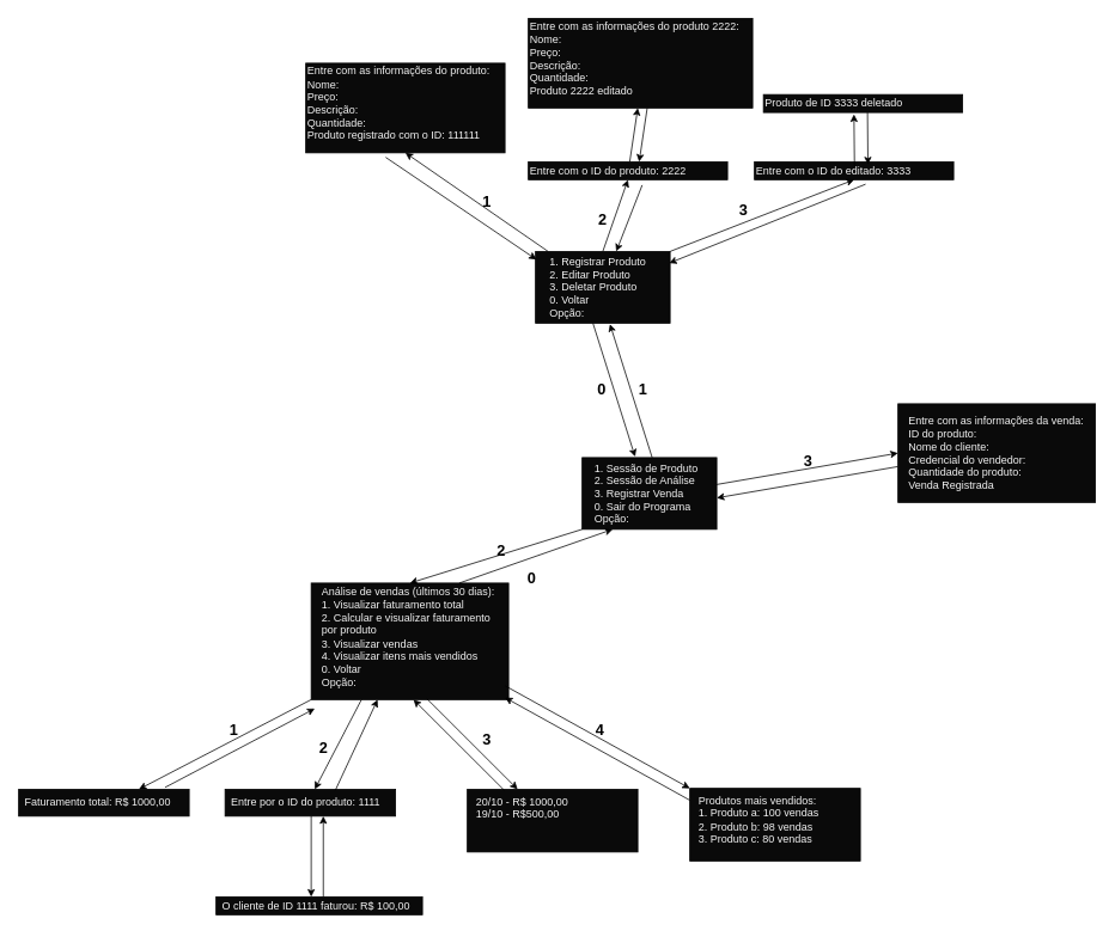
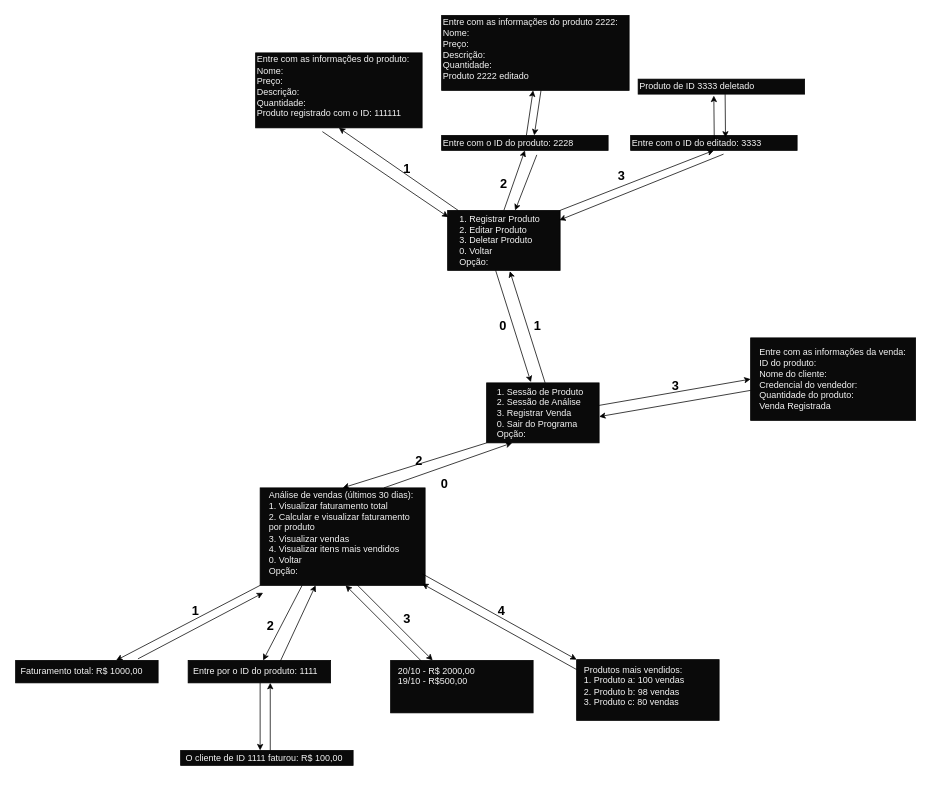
  <mxCell id="0" />
  <mxCell id="1" parent="0" />
  <mxCell id="2" value="" style="rounded=0;whiteSpace=wrap;html=1;fillColor=#0A0A0A;" parent="1" vertex="1"><mxGeometry x="648" y="510" width="150" height="80" as="geometry" /></mxCell>
  <mxCell id="3" value="1. Sessão de Produto&lt;div&gt;2. Sessão de Análise&lt;/div&gt;&lt;div&gt;3. Registrar Venda&lt;/div&gt;&lt;div&gt;0. Sair do Programa&lt;/div&gt;&lt;div&gt;Opção:&amp;nbsp;&lt;/div&gt;" style="text;html=1;align=left;verticalAlign=middle;whiteSpace=wrap;rounded=0;fontColor=#F5F5F5;" parent="1" vertex="1"><mxGeometry x="660" y="535" width="150" height="30" as="geometry" /></mxCell>
  <mxCell id="4" value="" style="endArrow=classic;html=1;rounded=0;entryX=0.553;entryY=1.013;entryDx=0;entryDy=0;entryPerimeter=0;" parent="1" target="6" edge="1"><mxGeometry width="50" height="50" relative="1" as="geometry"><mxPoint x="726" y="510" as="sourcePoint" /><mxPoint x="680" y="370" as="targetPoint" /></mxGeometry></mxCell>
  <mxCell id="5" value="&lt;b&gt;&lt;font style=&quot;font-size: 17px;&quot;&gt;1&lt;/font&gt;&lt;/b&gt;" style="text;html=1;align=center;verticalAlign=middle;whiteSpace=wrap;rounded=0;" parent="1" vertex="1"><mxGeometry x="686" y="420" width="60" height="30" as="geometry" /></mxCell>
  <mxCell id="6" value="" style="rounded=0;whiteSpace=wrap;html=1;fillColor=#0A0A0A;" parent="1" vertex="1"><mxGeometry x="596" y="280" width="150" height="80" as="geometry" /></mxCell>
  <mxCell id="7" value="1. Registrar Produto&lt;div&gt;2. Editar Produto&lt;/div&gt;&lt;div&gt;3. Deletar Produto&lt;/div&gt;&lt;div&gt;0. Voltar&lt;/div&gt;&lt;div&gt;Opção:&amp;nbsp;&lt;/div&gt;" style="text;html=1;align=left;verticalAlign=middle;whiteSpace=wrap;rounded=0;fontColor=#F5F5F5;" parent="1" vertex="1"><mxGeometry x="610" y="305" width="150" height="30" as="geometry" /></mxCell>
  <mxCell id="8" value="" style="endArrow=classic;html=1;rounded=0;entryX=0.5;entryY=1;entryDx=0;entryDy=0;" parent="1" target="10" edge="1"><mxGeometry width="50" height="50" relative="1" as="geometry"><mxPoint x="610" y="280" as="sourcePoint" /><mxPoint x="580" y="180" as="targetPoint" /></mxGeometry></mxCell>
  <mxCell id="9" value="&lt;b&gt;&lt;font style=&quot;font-size: 17px;&quot;&gt;1&lt;/font&gt;&lt;/b&gt;" style="text;html=1;align=center;verticalAlign=middle;whiteSpace=wrap;rounded=0;" parent="1" vertex="1"><mxGeometry x="512" y="210" width="60" height="30" as="geometry" /></mxCell>
  <mxCell id="10" value="" style="rounded=0;whiteSpace=wrap;html=1;fillColor=#0A0A0A;" parent="1" vertex="1"><mxGeometry x="340" y="70" width="222" height="100" as="geometry" /></mxCell>
  <mxCell id="11" value="Entre com as informações do produto:&lt;div&gt;Nome:&lt;/div&gt;&lt;div&gt;Preço:&lt;/div&gt;&lt;div&gt;Descrição:&lt;/div&gt;&lt;div&gt;Quantidade:&lt;/div&gt;&lt;div&gt;Produto registrado com o ID: 111111&lt;/div&gt;" style="text;html=1;align=left;verticalAlign=middle;whiteSpace=wrap;rounded=0;fontColor=#F5F5F5;" parent="1" vertex="1"><mxGeometry x="340" y="100" width="232" height="30" as="geometry" /></mxCell>
  <mxCell id="12" value="&lt;b&gt;&lt;font style=&quot;font-size: 17px;&quot;&gt;2&lt;/font&gt;&lt;/b&gt;" style="text;html=1;align=center;verticalAlign=middle;whiteSpace=wrap;rounded=0;" parent="1" vertex="1"><mxGeometry x="641" y="230" width="60" height="30" as="geometry" /></mxCell>
  <mxCell id="13" value="" style="rounded=0;whiteSpace=wrap;html=1;fillColor=#0A0A0A;" parent="1" vertex="1"><mxGeometry x="588" y="180" width="222" height="20" as="geometry" /></mxCell>
- <mxCell id="14" value="Entre com o ID do produto: 2222" style="text;html=1;align=left;verticalAlign=middle;whiteSpace=wrap;rounded=0;fontColor=#F5F5F5;" parent="1" vertex="1"><mxGeometry x="588" y="175" width="232" height="30" as="geometry" /></mxCell>
+ <mxCell id="14" value="Entre com o ID do produto: 2228" style="text;html=1;align=left;verticalAlign=middle;whiteSpace=wrap;rounded=0;fontColor=#F5F5F5;" parent="1" vertex="1"><mxGeometry x="588" y="175" width="232" height="30" as="geometry" /></mxCell>
  <mxCell id="15" value="" style="endArrow=classic;html=1;rounded=0;entryX=0.5;entryY=1;entryDx=0;entryDy=0;exitX=0.5;exitY=0;exitDx=0;exitDy=0;" parent="1" source="6" target="13" edge="1"><mxGeometry width="50" height="50" relative="1" as="geometry"><mxPoint x="620" y="290" as="sourcePoint" /><mxPoint x="461" y="180" as="targetPoint" /></mxGeometry></mxCell>
  <mxCell id="16" value="" style="endArrow=classic;html=1;rounded=0;exitX=0.5;exitY=0;exitDx=0;exitDy=0;" parent="1" edge="1"><mxGeometry width="50" height="50" relative="1" as="geometry"><mxPoint x="701" y="180" as="sourcePoint" /><mxPoint x="710" y="120" as="targetPoint" /></mxGeometry></mxCell>
  <mxCell id="17" value="" style="rounded=0;whiteSpace=wrap;html=1;fillColor=#0A0A0A;" parent="1" vertex="1"><mxGeometry x="588" y="20" width="250" height="100" as="geometry" /></mxCell>
  <mxCell id="18" value="Entre com as informações do produto 2222:&lt;div&gt;Nome:&lt;/div&gt;&lt;div&gt;Preço:&lt;/div&gt;&lt;div&gt;Descrição:&lt;/div&gt;&lt;div&gt;Quantidade:&lt;/div&gt;&lt;div&gt;Produto 2222 editado&lt;/div&gt;" style="text;html=1;align=left;verticalAlign=middle;whiteSpace=wrap;rounded=0;fontColor=#F5F5F5;" parent="1" vertex="1"><mxGeometry x="588" y="50" width="250" height="30" as="geometry" /></mxCell>
  <mxCell id="19" value="&lt;b&gt;&lt;font style=&quot;font-size: 17px;&quot;&gt;3&lt;/font&gt;&lt;/b&gt;" style="text;html=1;align=center;verticalAlign=middle;whiteSpace=wrap;rounded=0;" parent="1" vertex="1"><mxGeometry x="798" y="220" width="60" height="30" as="geometry" /></mxCell>
  <mxCell id="20" value="" style="rounded=0;whiteSpace=wrap;html=1;fillColor=#0A0A0A;" parent="1" vertex="1"><mxGeometry x="840" y="180" width="222" height="20" as="geometry" /></mxCell>
  <mxCell id="21" value="Entre com o ID do editado: 3333" style="text;html=1;align=left;verticalAlign=middle;whiteSpace=wrap;rounded=0;fontColor=#F5F5F5;" parent="1" vertex="1"><mxGeometry x="840" y="175" width="232" height="30" as="geometry" /></mxCell>
  <mxCell id="22" value="" style="endArrow=classic;html=1;rounded=0;entryX=0.5;entryY=1;entryDx=0;entryDy=0;exitX=1;exitY=0;exitDx=0;exitDy=0;" parent="1" source="6" target="20" edge="1"><mxGeometry width="50" height="50" relative="1" as="geometry"><mxPoint x="923" y="280" as="sourcePoint" /><mxPoint x="713" y="180" as="targetPoint" /></mxGeometry></mxCell>
  <mxCell id="23" value="" style="rounded=0;whiteSpace=wrap;html=1;fillColor=#0A0A0A;" parent="1" vertex="1"><mxGeometry x="850" y="105" width="222" height="20" as="geometry" /></mxCell>
  <mxCell id="24" value="Produto de ID 3333 deletado" style="text;html=1;align=left;verticalAlign=middle;whiteSpace=wrap;rounded=0;fontColor=#F5F5F5;" parent="1" vertex="1"><mxGeometry x="850" y="100" width="232" height="30" as="geometry" /></mxCell>
  <mxCell id="25" value="" style="endArrow=classic;html=1;rounded=0;exitX=0.5;exitY=0;exitDx=0;exitDy=0;entryX=0.435;entryY=0.9;entryDx=0;entryDy=0;entryPerimeter=0;" parent="1" target="24" edge="1"><mxGeometry width="50" height="50" relative="1" as="geometry"><mxPoint x="951.5" y="185" as="sourcePoint" /><mxPoint x="960.5" y="125" as="targetPoint" /></mxGeometry></mxCell>
  <mxCell id="26" value="" style="rounded=0;whiteSpace=wrap;html=1;fillColor=#0A0A0A;" parent="1" vertex="1"><mxGeometry x="346" y="650" width="220" height="130" as="geometry" /></mxCell>
  <mxCell id="27" value="" style="endArrow=classic;html=1;rounded=0;entryX=0.5;entryY=0;entryDx=0;entryDy=0;exitX=0;exitY=1;exitDx=0;exitDy=0;" parent="1" source="2" target="26" edge="1"><mxGeometry width="50" height="50" relative="1" as="geometry"><mxPoint x="736" y="520" as="sourcePoint" /><mxPoint x="686" y="360" as="targetPoint" /></mxGeometry></mxCell>
  <mxCell id="28" value="&lt;div&gt;Análise de vendas (últimos 30 dias):&lt;/div&gt;1. Visualizar faturamento total&lt;div&gt;2. Calcular e visualizar faturamento por produto&lt;/div&gt;&lt;div&gt;3. Visualizar vendas&lt;/div&gt;&lt;div&gt;4. V&lt;span style=&quot;background-color: initial;&quot;&gt;isualizar itens mais vendidos&lt;/span&gt;&lt;/div&gt;&lt;div&gt;&lt;span style=&quot;background-color: initial;&quot;&gt;0. Voltar&lt;/span&gt;&lt;/div&gt;&lt;div&gt;&lt;span style=&quot;background-color: initial;&quot;&gt;Opção:&amp;nbsp;&lt;/span&gt;&lt;br&gt;&lt;/div&gt;" style="text;html=1;align=left;verticalAlign=middle;whiteSpace=wrap;rounded=0;fontColor=#F5F5F5;" parent="1" vertex="1"><mxGeometry x="356" y="650" width="204" height="120" as="geometry" /></mxCell>
  <mxCell id="29" style="edgeStyle=orthogonalEdgeStyle;rounded=0;orthogonalLoop=1;jettySize=auto;html=1;exitX=0.5;exitY=1;exitDx=0;exitDy=0;" parent="1" source="28" target="28" edge="1"><mxGeometry relative="1" as="geometry" /></mxCell>
  <mxCell id="30" value="&lt;b&gt;&lt;font style=&quot;font-size: 17px;&quot;&gt;2&lt;/font&gt;&lt;/b&gt;" style="text;html=1;align=center;verticalAlign=middle;whiteSpace=wrap;rounded=0;" parent="1" vertex="1"><mxGeometry x="528" y="600" width="60" height="30" as="geometry" /></mxCell>
  <mxCell id="31" value="" style="endArrow=classic;html=1;rounded=0;entryX=0.5;entryY=0;entryDx=0;entryDy=0;exitX=0;exitY=1;exitDx=0;exitDy=0;" parent="1" edge="1"><mxGeometry width="50" height="50" relative="1" as="geometry"><mxPoint x="346" y="780" as="sourcePoint" /><mxPoint x="154" y="880" as="targetPoint" /></mxGeometry></mxCell>
  <mxCell id="32" value="&lt;b&gt;&lt;font style=&quot;font-size: 17px;&quot;&gt;1&lt;/font&gt;&lt;/b&gt;" style="text;html=1;align=center;verticalAlign=middle;whiteSpace=wrap;rounded=0;" parent="1" vertex="1"><mxGeometry x="230" y="800" width="60" height="30" as="geometry" /></mxCell>
  <mxCell id="33" value="" style="rounded=0;whiteSpace=wrap;html=1;fillColor=#0A0A0A;" parent="1" vertex="1"><mxGeometry x="20" y="880" width="190" height="30" as="geometry" /></mxCell>
  <mxCell id="34" value="&lt;div&gt;Faturamento total: R$ 1000,00&lt;/div&gt;" style="text;html=1;align=left;verticalAlign=middle;whiteSpace=wrap;rounded=0;fontColor=#F5F5F5;" parent="1" vertex="1"><mxGeometry x="25" y="880" width="190" height="30" as="geometry" /></mxCell>
  <mxCell id="35" style="edgeStyle=orthogonalEdgeStyle;rounded=0;orthogonalLoop=1;jettySize=auto;html=1;exitX=0.5;exitY=1;exitDx=0;exitDy=0;" parent="1" source="34" target="34" edge="1"><mxGeometry relative="1" as="geometry" /></mxCell>
  <mxCell id="36" value="&lt;b&gt;&lt;font style=&quot;font-size: 17px;&quot;&gt;2&lt;/font&gt;&lt;/b&gt;" style="text;html=1;align=center;verticalAlign=middle;whiteSpace=wrap;rounded=0;" parent="1" vertex="1"><mxGeometry x="330" y="820" width="60" height="30" as="geometry" /></mxCell>
  <mxCell id="37" value="" style="rounded=0;whiteSpace=wrap;html=1;fillColor=#0A0A0A;" parent="1" vertex="1"><mxGeometry x="250" y="880" width="190" height="30" as="geometry" /></mxCell>
  <mxCell id="38" value="&lt;div&gt;Entre por o ID do produto: 1111&lt;/div&gt;" style="text;html=1;align=left;verticalAlign=middle;whiteSpace=wrap;rounded=0;fontColor=#F5F5F5;" parent="1" vertex="1"><mxGeometry x="255" y="880" width="190" height="30" as="geometry" /></mxCell>
  <mxCell id="39" style="edgeStyle=orthogonalEdgeStyle;rounded=0;orthogonalLoop=1;jettySize=auto;html=1;exitX=0.5;exitY=1;exitDx=0;exitDy=0;" parent="1" source="38" target="38" edge="1"><mxGeometry relative="1" as="geometry" /></mxCell>
  <mxCell id="40" value="" style="endArrow=classic;html=1;rounded=0;entryX=0.5;entryY=0;entryDx=0;entryDy=0;exitX=0;exitY=1;exitDx=0;exitDy=0;" parent="1" target="38" edge="1"><mxGeometry width="50" height="50" relative="1" as="geometry"><mxPoint x="402" y="780" as="sourcePoint" /><mxPoint x="210" y="880" as="targetPoint" /></mxGeometry></mxCell>
  <mxCell id="41" value="" style="endArrow=classic;html=1;rounded=0;exitX=0;exitY=1;exitDx=0;exitDy=0;" parent="1" edge="1"><mxGeometry width="50" height="50" relative="1" as="geometry"><mxPoint x="346" y="910" as="sourcePoint" /><mxPoint x="346" y="1000" as="targetPoint" /></mxGeometry></mxCell>
  <mxCell id="42" value="" style="rounded=0;whiteSpace=wrap;html=1;fillColor=#0A0A0A;" parent="1" vertex="1"><mxGeometry x="240" y="1000" width="230" height="20" as="geometry" /></mxCell>
  <mxCell id="43" value="&lt;div&gt;O cliente de ID 1111 faturou: R$ 100,00&lt;/div&gt;" style="text;html=1;align=left;verticalAlign=middle;whiteSpace=wrap;rounded=0;fontColor=#F5F5F5;" parent="1" vertex="1"><mxGeometry x="245" y="995" width="230" height="30" as="geometry" /></mxCell>
  <mxCell id="44" style="edgeStyle=orthogonalEdgeStyle;rounded=0;orthogonalLoop=1;jettySize=auto;html=1;exitX=0.5;exitY=1;exitDx=0;exitDy=0;" parent="1" source="43" target="43" edge="1"><mxGeometry relative="1" as="geometry" /></mxCell>
  <mxCell id="45" value="&lt;b&gt;&lt;font style=&quot;font-size: 17px;&quot;&gt;3&lt;/font&gt;&lt;/b&gt;" style="text;html=1;align=center;verticalAlign=middle;whiteSpace=wrap;rounded=0;" parent="1" vertex="1"><mxGeometry x="512" y="810" width="60" height="30" as="geometry" /></mxCell>
  <mxCell id="46" style="edgeStyle=orthogonalEdgeStyle;rounded=0;orthogonalLoop=1;jettySize=auto;html=1;exitX=0.5;exitY=1;exitDx=0;exitDy=0;" parent="1" edge="1"><mxGeometry relative="1" as="geometry"><mxPoint x="615" y="909" as="sourcePoint" /><mxPoint x="615" y="909" as="targetPoint" /></mxGeometry></mxCell>
  <mxCell id="47" value="" style="endArrow=classic;html=1;rounded=0;entryX=0.295;entryY=0.033;entryDx=0;entryDy=0;exitX=0;exitY=1;exitDx=0;exitDy=0;entryPerimeter=0;" parent="1" edge="1"><mxGeometry width="50" height="50" relative="1" as="geometry"><mxPoint x="475" y="779" as="sourcePoint" /><mxPoint x="576.05" y="879.99" as="targetPoint" /></mxGeometry></mxCell>
  <mxCell id="48" value="" style="rounded=0;whiteSpace=wrap;html=1;fillColor=#0A0A0A;" parent="1" vertex="1"><mxGeometry x="520" y="880" width="190" height="70" as="geometry" /></mxCell>
- <mxCell id="49" value="&lt;div&gt;&lt;span style=&quot;background-color: initial;&quot;&gt;20/10 - R$ 1000,00&lt;/span&gt;&lt;br&gt;&lt;/div&gt;&lt;div&gt;19/10 - R$500,00&lt;/div&gt;" style="text;html=1;align=left;verticalAlign=top;whiteSpace=wrap;rounded=0;fontColor=#F5F5F5;horizontal=1;" parent="1" vertex="1"><mxGeometry x="528" y="880" width="190" height="60" as="geometry" /></mxCell>
+ <mxCell id="49" value="&lt;div&gt;&lt;span style=&quot;background-color: initial;&quot;&gt;20/10 - R$ 2000,00&lt;/span&gt;&lt;br&gt;&lt;/div&gt;&lt;div&gt;19/10 - R$500,00&lt;/div&gt;" style="text;html=1;align=left;verticalAlign=top;whiteSpace=wrap;rounded=0;fontColor=#F5F5F5;horizontal=1;" parent="1" vertex="1"><mxGeometry x="528" y="880" width="190" height="60" as="geometry" /></mxCell>
  <mxCell id="50" style="edgeStyle=orthogonalEdgeStyle;rounded=0;orthogonalLoop=1;jettySize=auto;html=1;exitX=0.5;exitY=1;exitDx=0;exitDy=0;" parent="1" source="49" target="49" edge="1"><mxGeometry relative="1" as="geometry" /></mxCell>
  <mxCell id="51" value="&lt;b&gt;&lt;font style=&quot;font-size: 17px;&quot;&gt;4&lt;/font&gt;&lt;/b&gt;" style="text;html=1;align=center;verticalAlign=middle;whiteSpace=wrap;rounded=0;" parent="1" vertex="1"><mxGeometry x="638" y="800" width="60" height="30" as="geometry" /></mxCell>
  <mxCell id="52" style="edgeStyle=orthogonalEdgeStyle;rounded=0;orthogonalLoop=1;jettySize=auto;html=1;exitX=0.5;exitY=1;exitDx=0;exitDy=0;" parent="1" edge="1"><mxGeometry relative="1" as="geometry"><mxPoint x="863" y="908" as="sourcePoint" /><mxPoint x="863" y="908" as="targetPoint" /></mxGeometry></mxCell>
  <mxCell id="53" value="" style="rounded=0;whiteSpace=wrap;html=1;fillColor=#0A0A0A;" parent="1" vertex="1"><mxGeometry x="768" y="879" width="190" height="81" as="geometry" /></mxCell>
  <mxCell id="54" value="&lt;div&gt;Produtos mais vendidos:&lt;/div&gt;&lt;div&gt;1. Produto a: 100 vendas&lt;/div&gt;&lt;div&gt;2. Produto b: 98 vendas&lt;/div&gt;&lt;div&gt;3. Produto c: 80 vendas&lt;/div&gt;" style="text;html=1;align=left;verticalAlign=top;whiteSpace=wrap;rounded=0;fontColor=#F5F5F5;horizontal=1;" parent="1" vertex="1"><mxGeometry x="776" y="879" width="190" height="151" as="geometry" /></mxCell>
  <mxCell id="55" style="edgeStyle=orthogonalEdgeStyle;rounded=0;orthogonalLoop=1;jettySize=auto;html=1;exitX=0.5;exitY=1;exitDx=0;exitDy=0;" parent="1" source="54" target="54" edge="1"><mxGeometry relative="1" as="geometry" /></mxCell>
  <mxCell id="56" value="" style="endArrow=classic;html=1;rounded=0;entryX=0;entryY=0;entryDx=0;entryDy=0;exitX=0;exitY=1;exitDx=0;exitDy=0;" parent="1" target="53" edge="1"><mxGeometry width="50" height="50" relative="1" as="geometry"><mxPoint x="562" y="764.51" as="sourcePoint" /><mxPoint x="663.05" y="865.5" as="targetPoint" /></mxGeometry></mxCell>
  <mxCell id="57" value="" style="rounded=0;whiteSpace=wrap;html=1;fillColor=#0A0A0A;" parent="1" vertex="1"><mxGeometry x="1000" y="450" width="220" height="110" as="geometry" /></mxCell>
  <mxCell id="58" value="&lt;div&gt;Entre com as informações da venda:&lt;/div&gt;&lt;div&gt;ID do produto:&lt;/div&gt;&lt;div&gt;Nome do cliente:&lt;/div&gt;&lt;div&gt;Credencial do vendedor:&lt;/div&gt;&lt;div&gt;Quantidade do produto:&lt;/div&gt;&lt;div&gt;Venda Registrada&lt;/div&gt;" style="text;html=1;align=left;verticalAlign=middle;whiteSpace=wrap;rounded=0;fontColor=#F5F5F5;" parent="1" vertex="1"><mxGeometry x="1010" y="490" width="210" height="30" as="geometry" /></mxCell>
  <mxCell id="59" style="edgeStyle=orthogonalEdgeStyle;rounded=0;orthogonalLoop=1;jettySize=auto;html=1;exitX=0.5;exitY=1;exitDx=0;exitDy=0;" parent="1" source="58" target="58" edge="1"><mxGeometry relative="1" as="geometry" /></mxCell>
  <mxCell id="60" value="" style="endArrow=classic;html=1;rounded=0;entryX=0;entryY=0.5;entryDx=0;entryDy=0;exitX=0;exitY=1;exitDx=0;exitDy=0;" parent="1" target="57" edge="1"><mxGeometry width="50" height="50" relative="1" as="geometry"><mxPoint x="798" y="540" as="sourcePoint" /><mxPoint x="606" y="640" as="targetPoint" /></mxGeometry></mxCell>
  <mxCell id="61" value="" style="endArrow=none;html=1;rounded=0;entryX=0.553;entryY=1.013;entryDx=0;entryDy=0;entryPerimeter=0;startArrow=classic;startFill=1;endFill=0;" parent="1" edge="1"><mxGeometry width="50" height="50" relative="1" as="geometry"><mxPoint x="707" y="509" as="sourcePoint" /><mxPoint x="660" y="360" as="targetPoint" /></mxGeometry></mxCell>
  <mxCell id="62" value="&lt;b&gt;&lt;font style=&quot;font-size: 17px;&quot;&gt;0&lt;/font&gt;&lt;/b&gt;" style="text;html=1;align=center;verticalAlign=middle;whiteSpace=wrap;rounded=0;" parent="1" vertex="1"><mxGeometry x="640" y="420" width="60" height="30" as="geometry" /></mxCell>
  <mxCell id="63" value="" style="endArrow=none;html=1;rounded=0;entryX=0.5;entryY=1;entryDx=0;entryDy=0;startArrow=classic;startFill=1;endFill=0;exitX=0.007;exitY=0.113;exitDx=0;exitDy=0;exitPerimeter=0;" parent="1" source="6" edge="1"><mxGeometry width="50" height="50" relative="1" as="geometry"><mxPoint x="588" y="285" as="sourcePoint" /><mxPoint x="429" y="175" as="targetPoint" /></mxGeometry></mxCell>
  <mxCell id="64" value="" style="endArrow=none;html=1;rounded=0;exitX=0.5;exitY=0;exitDx=0;exitDy=0;startArrow=classic;startFill=1;endFill=0;" parent="1" edge="1"><mxGeometry width="50" height="50" relative="1" as="geometry"><mxPoint x="711.5" y="180" as="sourcePoint" /><mxPoint x="720.5" y="120" as="targetPoint" /></mxGeometry></mxCell>
  <mxCell id="65" value="" style="endArrow=none;html=1;rounded=0;exitX=0.5;exitY=0;exitDx=0;exitDy=0;startArrow=classic;startFill=1;endFill=0;entryX=0.547;entryY=1.033;entryDx=0;entryDy=0;entryPerimeter=0;" parent="1" target="14" edge="1"><mxGeometry width="50" height="50" relative="1" as="geometry"><mxPoint x="686" y="280" as="sourcePoint" /><mxPoint x="695" y="220" as="targetPoint" /></mxGeometry></mxCell>
  <mxCell id="66" value="" style="endArrow=none;html=1;rounded=0;exitX=0.5;exitY=0;exitDx=0;exitDy=0;entryX=0.435;entryY=0.9;entryDx=0;entryDy=0;entryPerimeter=0;startArrow=classic;startFill=1;endFill=0;" parent="1" edge="1"><mxGeometry width="50" height="50" relative="1" as="geometry"><mxPoint x="966.5" y="183" as="sourcePoint" /><mxPoint x="966" y="125" as="targetPoint" /></mxGeometry></mxCell>
  <mxCell id="67" value="" style="endArrow=none;html=1;rounded=0;entryX=0.534;entryY=1;entryDx=0;entryDy=0;exitX=0.993;exitY=0.163;exitDx=0;exitDy=0;exitPerimeter=0;entryPerimeter=0;startArrow=classic;startFill=1;endFill=0;" parent="1" source="6" target="21" edge="1"><mxGeometry width="50" height="50" relative="1" as="geometry"><mxPoint x="756" y="290" as="sourcePoint" /><mxPoint x="961" y="210" as="targetPoint" /></mxGeometry></mxCell>
  <mxCell id="68" value="" style="endArrow=none;html=1;rounded=0;entryX=0.75;entryY=0;entryDx=0;entryDy=0;exitX=0;exitY=1;exitDx=0;exitDy=0;startArrow=classic;startFill=1;endFill=0;" parent="1" edge="1" target="26"><mxGeometry width="50" height="50" relative="1" as="geometry"><mxPoint x="682" y="590" as="sourcePoint" /><mxPoint x="490" y="670" as="targetPoint" /></mxGeometry></mxCell>
  <mxCell id="69" value="&lt;b&gt;&lt;font style=&quot;font-size: 17px;&quot;&gt;0&lt;/font&gt;&lt;/b&gt;" style="text;html=1;align=center;verticalAlign=middle;whiteSpace=wrap;rounded=0;" parent="1" vertex="1"><mxGeometry x="562" y="630" width="60" height="30" as="geometry" /></mxCell>
  <mxCell id="70" value="" style="endArrow=none;html=1;rounded=0;entryX=0.832;entryY=-0.067;entryDx=0;entryDy=0;startArrow=classic;startFill=1;endFill=0;entryPerimeter=0;" parent="1" target="34" edge="1"><mxGeometry width="50" height="50" relative="1" as="geometry"><mxPoint x="350" y="790" as="sourcePoint" /><mxPoint x="170" y="880" as="targetPoint" /></mxGeometry></mxCell>
  <mxCell id="71" value="" style="endArrow=none;html=1;rounded=0;entryX=0.621;entryY=0.033;entryDx=0;entryDy=0;startArrow=classic;startFill=1;endFill=0;entryPerimeter=0;" parent="1" target="38" edge="1"><mxGeometry width="50" height="50" relative="1" as="geometry"><mxPoint x="420" y="780" as="sourcePoint" /><mxPoint x="380" y="870" as="targetPoint" /></mxGeometry></mxCell>
  <mxCell id="72" value="" style="endArrow=none;html=1;rounded=0;exitX=0;exitY=1;exitDx=0;exitDy=0;startArrow=classic;startFill=1;endFill=0;" parent="1" edge="1"><mxGeometry width="50" height="50" relative="1" as="geometry"><mxPoint x="359.5" y="910" as="sourcePoint" /><mxPoint x="359.5" y="1000" as="targetPoint" /></mxGeometry></mxCell>
  <mxCell id="73" value="" style="endArrow=none;html=1;rounded=0;entryX=0.295;entryY=0.033;entryDx=0;entryDy=0;exitX=0;exitY=1;exitDx=0;exitDy=0;entryPerimeter=0;startArrow=classic;startFill=1;endFill=0;" parent="1" edge="1"><mxGeometry width="50" height="50" relative="1" as="geometry"><mxPoint x="460" y="780" as="sourcePoint" /><mxPoint x="561.05" y="880.99" as="targetPoint" /></mxGeometry></mxCell>
  <mxCell id="74" value="" style="endArrow=none;html=1;rounded=0;entryX=0;entryY=0;entryDx=0;entryDy=0;exitX=0;exitY=1;exitDx=0;exitDy=0;startArrow=classic;startFill=1;endFill=0;" parent="1" edge="1"><mxGeometry width="50" height="50" relative="1" as="geometry"><mxPoint x="562" y="777.75" as="sourcePoint" /><mxPoint x="768" y="892.24" as="targetPoint" /></mxGeometry></mxCell>
  <mxCell id="75" value="&lt;b&gt;&lt;font style=&quot;font-size: 17px;&quot;&gt;3&lt;/font&gt;&lt;/b&gt;" style="text;html=1;align=center;verticalAlign=middle;whiteSpace=wrap;rounded=0;" vertex="1" parent="1"><mxGeometry x="870" y="500" width="60" height="30" as="geometry" /></mxCell>
  <mxCell id="76" value="" style="endArrow=none;html=1;rounded=0;entryX=0;entryY=0.5;entryDx=0;entryDy=0;exitX=0;exitY=1;exitDx=0;exitDy=0;endFill=0;startArrow=classic;startFill=1;" edge="1" parent="1"><mxGeometry width="50" height="50" relative="1" as="geometry"><mxPoint x="798" y="555" as="sourcePoint" /><mxPoint x="1000" y="520" as="targetPoint" /></mxGeometry></mxCell>
